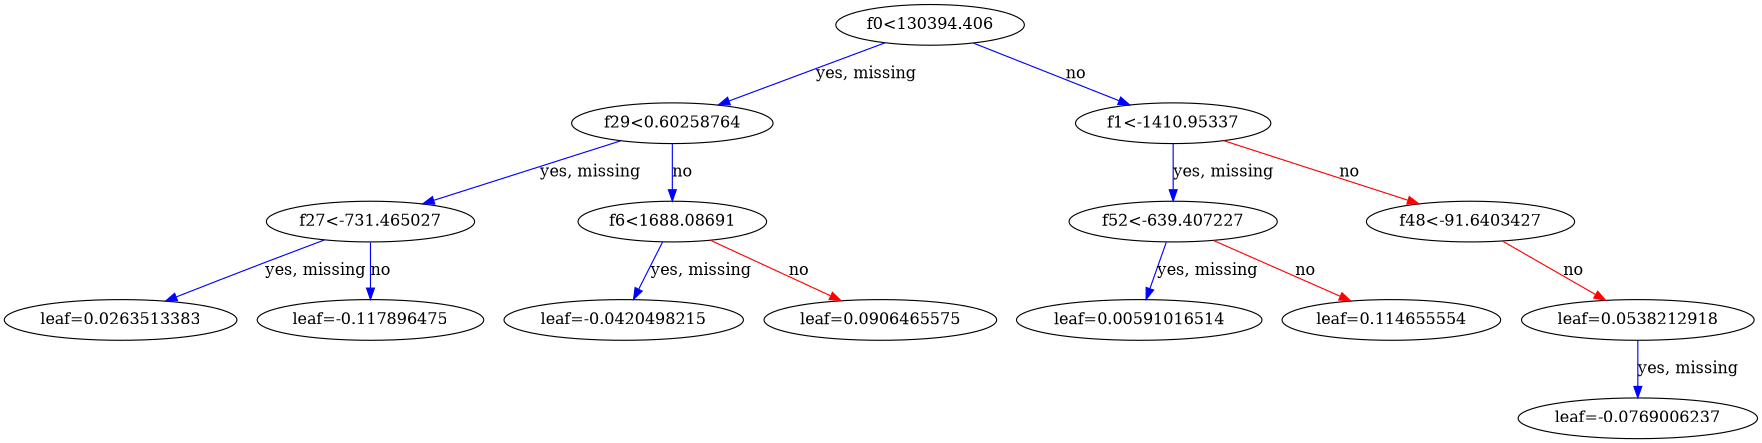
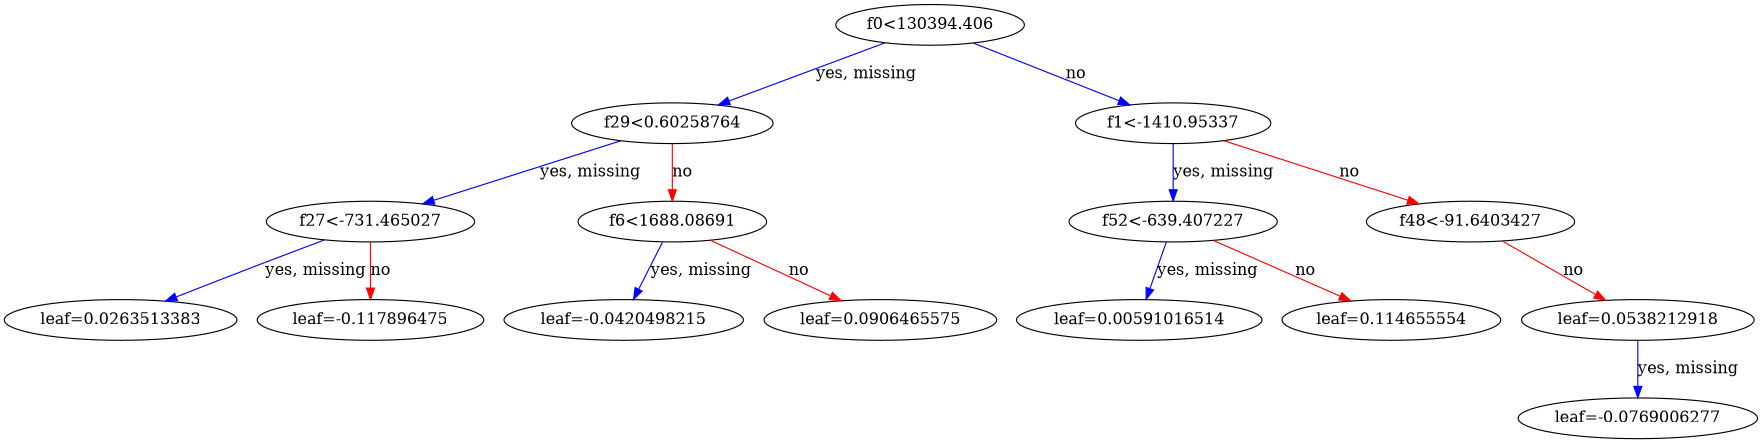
  digraph {
    rankdir=TB
    edge [color="#0000FF"]
    n1 [label="f0<130394.406"]
    n2 [label="f29<0.60258764"]
    n3 [label="f1<-1410.95337"]
    n4 [label="f27<-731.465027"]
    n5 [label="f6<1688.08691"]
    n6 [label="f52<-639.407227"]
    n7 [label="f48<-91.6403427"]
    n8 [label="leaf=0.0263513383"]
    n9 [label="leaf=-0.117896475"]
    n10 [label="leaf=-0.0420498215"]
    n11 [label="leaf=0.0906465575"]
    n12 [label="leaf=0.00591016514"]
    n13 [label="leaf=0.114655554"]
    n14 [label="leaf=0.0538212918"]
-   n15 [label="leaf=-0.0769006237"]
+   n15 [label="leaf=-0.0769006277"]
    n1 -> n2 [label="yes, missing"]
    n1 -> n3 [label=no]
    n2 -> n4 [label="yes, missing"]
-   n2 -> n5 [label=no]
+   n2 -> n5 [color="#FF0000" label=no]
    n3 -> n6 [label="yes, missing"]
    n3 -> n7 [color="#FF0000" label=no]
    n4 -> n8 [label="yes, missing"]
-   n4 -> n9 [label=no]
+   n4 -> n9 [color="#FF0000" label=no]
    n5 -> n10 [label="yes, missing"]
    n5 -> n11 [color="#FF0000" label=no]
    n6 -> n12 [label="yes, missing"]
    n6 -> n13 [color="#FF0000" label=no]
    n7 -> n14 [color="#FF0000" label=no]
    n14 -> n15 [label="yes, missing"]
  }
